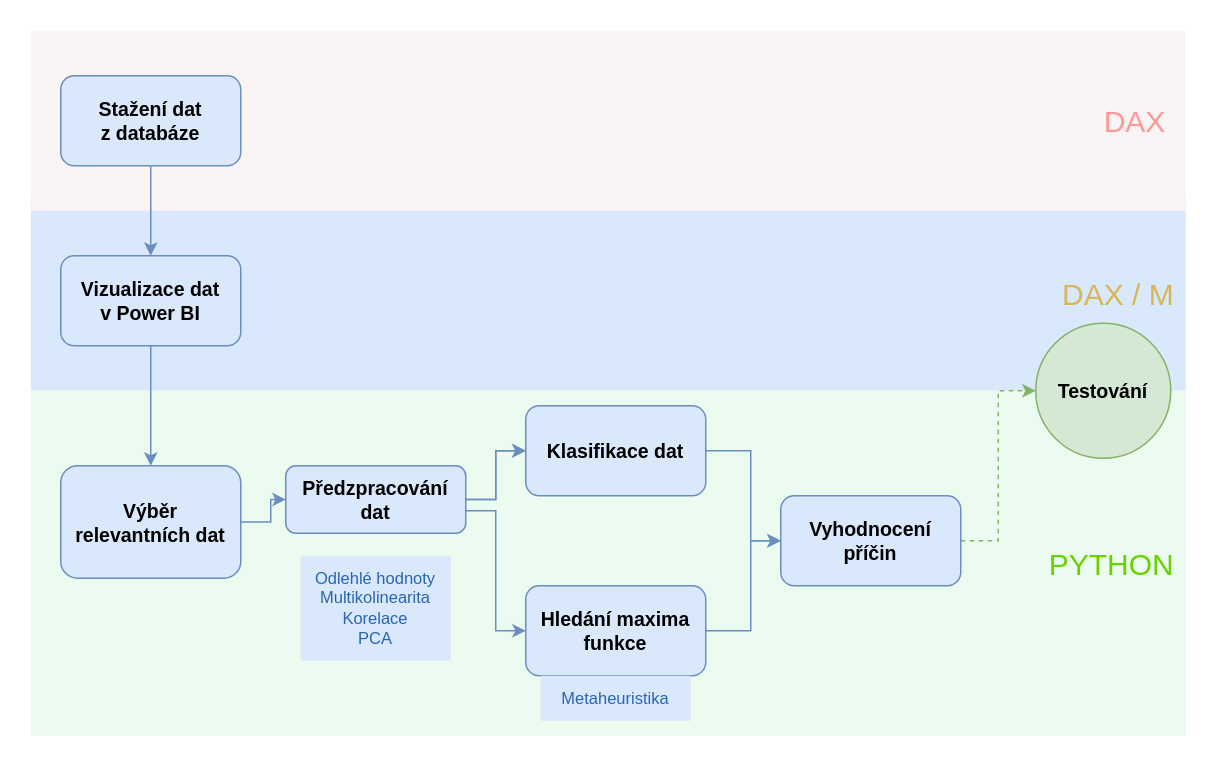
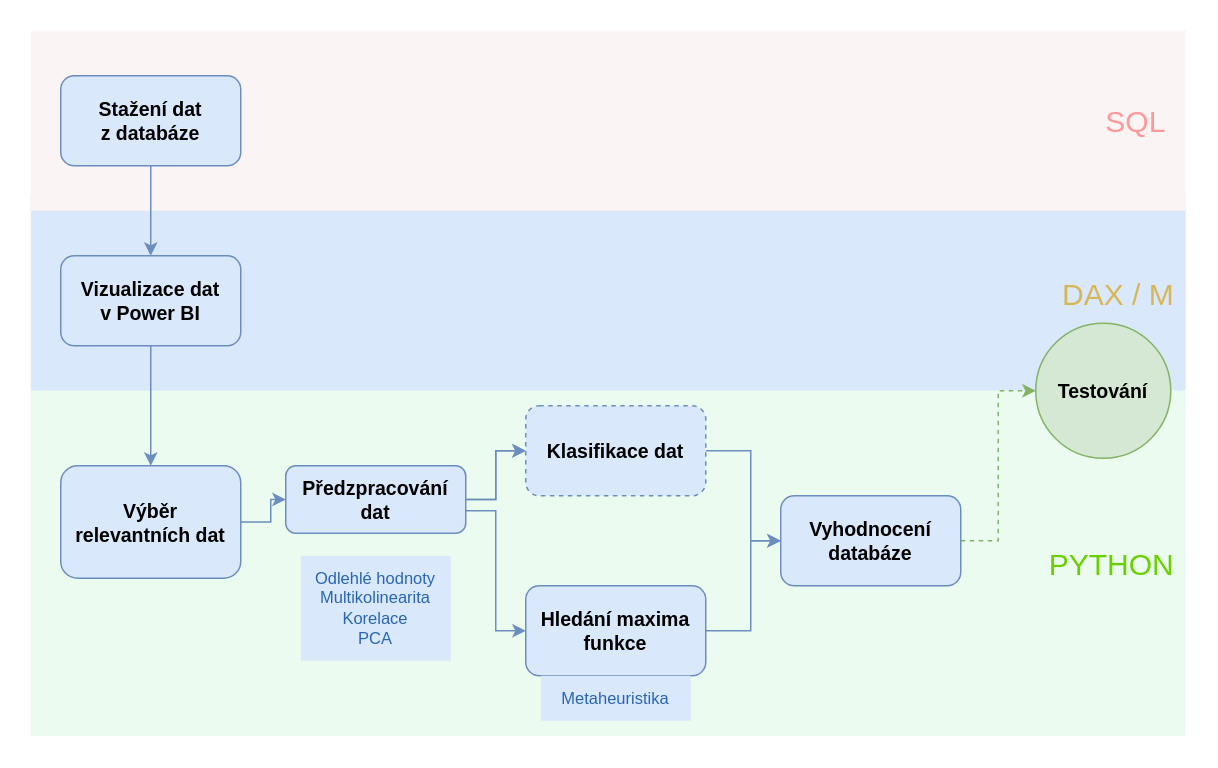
  <mxCell id="0" />
  <mxCell id="1" parent="0" />
  <mxCell id="2" value="&lt;font color=&quot;#d6b655&quot;&gt;DAX / M&amp;nbsp;&lt;/font&gt;" style="rounded=0;whiteSpace=wrap;html=1;strokeColor=none;fillColor=#dae8fc;fontSize=20;align=right;fontColor=#FFD966;" vertex="1" parent="1"><mxGeometry x="20" y="130" width="770" height="130" as="geometry" /></mxCell>
  <mxCell id="3" value="&lt;font color=&quot;#69d100&quot; style=&quot;font-size: 20px;&quot;&gt;PYTHON&amp;nbsp;&lt;/font&gt;" style="rounded=0;whiteSpace=wrap;html=1;strokeColor=none;fillColor=#ECFBEF;align=right;" vertex="1" parent="1"><mxGeometry x="20" y="260" width="770" height="230" as="geometry" /></mxCell>
  <mxCell id="4" value="Odlehlé hodnoty&lt;br style=&quot;font-size: 11px;&quot;&gt;Multikolinearita&lt;br style=&quot;font-size: 11px;&quot;&gt;Korelace&lt;br style=&quot;font-size: 11px;&quot;&gt;PCA" style="rounded=0;whiteSpace=wrap;html=1;fillColor=#dae8fc;strokeColor=none;fontColor=#2965B3;fontSize=11;" vertex="1" parent="1"><mxGeometry x="200" y="370" width="100" height="70" as="geometry" /></mxCell>
- <mxCell id="5" value="&lt;font color=&quot;#ff9999&quot; style=&quot;font-size: 20px;&quot;&gt;DAX&amp;nbsp;&amp;nbsp;&lt;/font&gt;" style="rounded=0;whiteSpace=wrap;html=1;strokeColor=none;fillColor=#fbf4f4;align=right;" vertex="1" parent="1"><mxGeometry x="20" y="20" width="770" height="120" as="geometry" /></mxCell>
+ <mxCell id="5" value="&lt;font color=&quot;#ff9999&quot; style=&quot;font-size: 20px;&quot;&gt;SQL&amp;nbsp;&amp;nbsp;&lt;/font&gt;" style="rounded=0;whiteSpace=wrap;html=1;strokeColor=none;fillColor=#fbf4f4;align=right;" vertex="1" parent="1"><mxGeometry x="20" y="20" width="770" height="120" as="geometry" /></mxCell>
  <mxCell id="6" value="" style="edgeStyle=orthogonalEdgeStyle;rounded=0;orthogonalLoop=1;jettySize=auto;html=1;fillColor=#dae8fc;strokeColor=#6c8ebf;fontStyle=1;fontSize=13;" edge="1" parent="1" source="7" target="9"><mxGeometry relative="1" as="geometry" /></mxCell>
  <mxCell id="7" value="Vizualizace dat &lt;br style=&quot;font-size: 13px;&quot;&gt;v Power BI" style="rounded=1;whiteSpace=wrap;html=1;fillColor=#dae8fc;strokeColor=#6c8ebf;fontStyle=1;fontSize=13;" vertex="1" parent="1"><mxGeometry x="40" y="170" width="120" height="60" as="geometry" /></mxCell>
  <mxCell id="8" value="" style="edgeStyle=orthogonalEdgeStyle;rounded=0;orthogonalLoop=1;jettySize=auto;html=1;fillColor=#dae8fc;strokeColor=#6c8ebf;fontStyle=1;fontSize=13;" edge="1" parent="1" source="9" target="15"><mxGeometry relative="1" as="geometry" /></mxCell>
  <mxCell id="9" value="Výběr &lt;br style=&quot;font-size: 13px;&quot;&gt;relevantních dat" style="whiteSpace=wrap;html=1;rounded=1;fillColor=#dae8fc;strokeColor=#6c8ebf;fontStyle=1;fontSize=13;" vertex="1" parent="1"><mxGeometry x="40" y="310" width="120" height="75" as="geometry" /></mxCell>
  <mxCell id="10" value="" style="edgeStyle=orthogonalEdgeStyle;rounded=0;orthogonalLoop=1;jettySize=auto;html=1;fillColor=#dae8fc;strokeColor=#6c8ebf;fontStyle=1;fontSize=13;" edge="1" parent="1" source="11" target="7"><mxGeometry relative="1" as="geometry" /></mxCell>
  <mxCell id="11" value="Stažení dat &lt;br style=&quot;font-size: 13px;&quot;&gt;z databáze" style="rounded=1;whiteSpace=wrap;html=1;fillColor=#dae8fc;strokeColor=#6c8ebf;fontStyle=1;fontSize=13;" vertex="1" parent="1"><mxGeometry x="40" y="50" width="120" height="60" as="geometry" /></mxCell>
  <mxCell id="12" value="" style="edgeStyle=orthogonalEdgeStyle;rounded=0;orthogonalLoop=1;jettySize=auto;html=1;fillColor=#dae8fc;strokeColor=#6c8ebf;fontStyle=1;fontSize=13;" edge="1" parent="1" source="15" target="17"><mxGeometry relative="1" as="geometry" /></mxCell>
  <mxCell id="13" value="" style="edgeStyle=orthogonalEdgeStyle;rounded=0;orthogonalLoop=1;jettySize=auto;html=1;fillColor=#dae8fc;strokeColor=#6c8ebf;fontStyle=1;fontSize=13;" edge="1" parent="1" source="15" target="17"><mxGeometry relative="1" as="geometry" /></mxCell>
  <mxCell id="14" value="" style="edgeStyle=orthogonalEdgeStyle;rounded=0;orthogonalLoop=1;jettySize=auto;html=1;fillColor=#dae8fc;strokeColor=#6c8ebf;fontStyle=1;fontSize=13;entryX=0;entryY=0.5;entryDx=0;entryDy=0;" edge="1" parent="1" source="15" target="19"><mxGeometry relative="1" as="geometry"><Array as="points"><mxPoint x="330" y="340" /><mxPoint x="330" y="420" /></Array></mxGeometry></mxCell>
  <mxCell id="15" value="Předzpracování dat" style="whiteSpace=wrap;html=1;rounded=1;fillColor=#dae8fc;strokeColor=#6c8ebf;fontStyle=1;fontSize=13;" vertex="1" parent="1"><mxGeometry x="190" y="310" width="120" height="45" as="geometry" /></mxCell>
  <mxCell id="16" value="" style="edgeStyle=orthogonalEdgeStyle;rounded=0;orthogonalLoop=1;jettySize=auto;html=1;fillColor=#dae8fc;strokeColor=#6c8ebf;fontStyle=1;fontSize=13;entryX=0;entryY=0.5;entryDx=0;entryDy=0;" edge="1" parent="1" source="17" target="21"><mxGeometry relative="1" as="geometry"><Array as="points"><mxPoint x="500" y="300" /><mxPoint x="500" y="360" /></Array></mxGeometry></mxCell>
- <mxCell id="17" value="Klasifikace dat" style="whiteSpace=wrap;html=1;rounded=1;fillColor=#dae8fc;strokeColor=#6c8ebf;fontStyle=1;fontSize=13;" vertex="1" parent="1"><mxGeometry x="350" y="270" width="120" height="60" as="geometry" /></mxCell>
+ <mxCell id="17" value="Klasifikace dat" style="whiteSpace=wrap;html=1;rounded=1;fillColor=#dae8fc;strokeColor=#6c8ebf;fontStyle=1;fontSize=13;dashed=1;" vertex="1" parent="1"><mxGeometry x="350" y="270" width="120" height="60" as="geometry" /></mxCell>
  <mxCell id="18" value="" style="edgeStyle=orthogonalEdgeStyle;rounded=0;orthogonalLoop=1;jettySize=auto;html=1;fillColor=#dae8fc;strokeColor=#6c8ebf;fontStyle=1;fontSize=13;entryX=0;entryY=0.5;entryDx=0;entryDy=0;" edge="1" parent="1" source="19" target="21"><mxGeometry relative="1" as="geometry"><Array as="points"><mxPoint x="500" y="420" /><mxPoint x="500" y="360" /></Array></mxGeometry></mxCell>
  <mxCell id="19" value="Hledání maxima funkce" style="whiteSpace=wrap;html=1;rounded=1;fillColor=#dae8fc;strokeColor=#6c8ebf;fontStyle=1;fontSize=13;" vertex="1" parent="1"><mxGeometry x="350" y="390" width="120" height="60" as="geometry" /></mxCell>
  <mxCell id="20" value="" style="edgeStyle=orthogonalEdgeStyle;rounded=0;orthogonalLoop=1;jettySize=auto;html=1;fillColor=#d5e8d4;strokeColor=#82b366;fontStyle=1;fontSize=13;entryX=0;entryY=0.5;entryDx=0;entryDy=0;dashed=1;" edge="1" parent="1" source="21" target="22"><mxGeometry relative="1" as="geometry" /></mxCell>
- <mxCell id="21" value="Vyhodnocení &lt;br style=&quot;font-size: 13px;&quot;&gt;příčin" style="whiteSpace=wrap;html=1;fillColor=#dae8fc;strokeColor=#6c8ebf;rounded=1;fontStyle=1;fontSize=13;" vertex="1" parent="1"><mxGeometry x="520" y="330" width="120" height="60" as="geometry" /></mxCell>
+ <mxCell id="21" value="Vyhodnocení &lt;br style=&quot;font-size: 13px;&quot;&gt;databáze" style="whiteSpace=wrap;html=1;fillColor=#dae8fc;strokeColor=#6c8ebf;rounded=1;fontStyle=1;fontSize=13;" vertex="1" parent="1"><mxGeometry x="520" y="330" width="120" height="60" as="geometry" /></mxCell>
  <mxCell id="22" value="Testování" style="ellipse;whiteSpace=wrap;html=1;fillColor=#d5e8d4;strokeColor=#82b366;rounded=1;fontStyle=1;fontSize=13;" vertex="1" parent="1"><mxGeometry x="690" y="215" width="90" height="90" as="geometry" /></mxCell>
  <mxCell id="23" value="Metaheuristika" style="rounded=0;whiteSpace=wrap;html=1;fillColor=#dae8fc;strokeColor=none;fontColor=#2965B3;fontSize=11;" vertex="1" parent="1"><mxGeometry x="360" y="450" width="100" height="30" as="geometry" /></mxCell>
